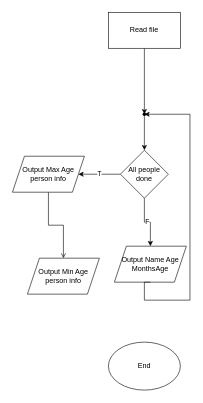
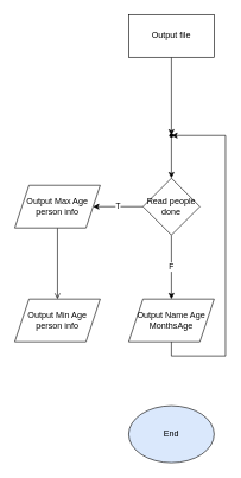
  <mxCell id="0" />
  <mxCell id="1" parent="0" />
  <mxCell id="2" value="" style="edgeStyle=orthogonalEdgeStyle;rounded=0;orthogonalLoop=1;jettySize=auto;html=1;" edge="1" parent="1" source="3" target="5"><mxGeometry relative="1" as="geometry" /></mxCell>
- <mxCell id="3" value="Read file" style="whiteSpace=wrap;html=1;" vertex="1" parent="1"><mxGeometry x="180" y="20" width="120" height="60" as="geometry" /></mxCell>
+ <mxCell id="3" value="Output file" style="whiteSpace=wrap;html=1;" vertex="1" parent="1"><mxGeometry x="180" y="20" width="120" height="60" as="geometry" /></mxCell>
  <mxCell id="4" value="" style="edgeStyle=orthogonalEdgeStyle;rounded=0;orthogonalLoop=1;jettySize=auto;html=1;" edge="1" parent="1" source="5" target="8"><mxGeometry relative="1" as="geometry" /></mxCell>
  <mxCell id="5" value="" style="shape=waypoint;sketch=0;size=6;pointerEvents=1;points=[];fillColor=default;resizable=0;rotatable=0;perimeter=centerPerimeter;snapToPoint=1;" vertex="1" parent="1"><mxGeometry x="230" y="180" width="20" height="20" as="geometry" /></mxCell>
  <mxCell id="6" value="F" style="edgeStyle=orthogonalEdgeStyle;rounded=0;orthogonalLoop=1;jettySize=auto;html=1;" edge="1" parent="1" source="8" target="9"><mxGeometry relative="1" as="geometry" /></mxCell>
  <mxCell id="7" value="T" style="edgeStyle=orthogonalEdgeStyle;rounded=0;orthogonalLoop=1;jettySize=auto;html=1;" edge="1" parent="1" source="8" target="12"><mxGeometry relative="1" as="geometry" /></mxCell>
- <mxCell id="8" value="All people done" style="rhombus;whiteSpace=wrap;html=1;sketch=0;pointerEvents=1;resizable=0;" vertex="1" parent="1"><mxGeometry x="200" y="250" width="80" height="80" as="geometry" /></mxCell>
- <mxCell id="9" value="Output Name Age MonthsAge" style="shape=parallelogram;perimeter=parallelogramPerimeter;whiteSpace=wrap;html=1;fixedSize=1;sketch=0;pointerEvents=1;resizable=0;" vertex="1" parent="1"><mxGeometry x="190" y="410" width="120" height="60" as="geometry" /></mxCell>
+ <mxCell id="8" value="Read people done" style="rhombus;whiteSpace=wrap;html=1;sketch=0;pointerEvents=1;resizable=0;" vertex="1" parent="1"><mxGeometry x="200" y="250" width="80" height="80" as="geometry" /></mxCell>
+ <mxCell id="9" value="Output Name Age MonthsAge" style="shape=parallelogram;perimeter=parallelogramPerimeter;whiteSpace=wrap;html=1;fixedSize=1;sketch=0;pointerEvents=1;resizable=0;" vertex="1" parent="1"><mxGeometry x="180" y="420" width="120" height="60" as="geometry" /></mxCell>
  <mxCell id="10" style="edgeStyle=orthogonalEdgeStyle;rounded=0;orthogonalLoop=1;jettySize=auto;html=1;exitX=0.5;exitY=1;exitDx=0;exitDy=0;entryX=0.62;entryY=0.78;entryDx=0;entryDy=0;entryPerimeter=0;" edge="1" parent="1" source="9" target="5"><mxGeometry relative="1" as="geometry"><Array as="points"><mxPoint x="240" y="500" /><mxPoint x="316" y="500" /><mxPoint x="316" y="190" /></Array></mxGeometry></mxCell>
  <mxCell id="11" value="" style="edgeStyle=orthogonalEdgeStyle;rounded=0;orthogonalLoop=1;jettySize=auto;html=1;endArrow=open;" edge="1" parent="1" source="12" target="13"><mxGeometry relative="1" as="geometry" /></mxCell>
  <mxCell id="12" value="Output Max Age person info" style="shape=parallelogram;perimeter=parallelogramPerimeter;whiteSpace=wrap;html=1;fixedSize=1;sketch=0;pointerEvents=1;resizable=0;" vertex="1" parent="1"><mxGeometry x="20" y="260" width="120" height="60" as="geometry" /></mxCell>
- <mxCell id="13" value="Output Min Age person info" style="shape=parallelogram;perimeter=parallelogramPerimeter;whiteSpace=wrap;html=1;fixedSize=1;sketch=0;pointerEvents=1;resizable=0;" vertex="1" parent="1"><mxGeometry x="45" y="430" width="120" height="60" as="geometry" /></mxCell>
- <mxCell id="14" value="End" style="ellipse;whiteSpace=wrap;html=1;" vertex="1" parent="1"><mxGeometry x="180" y="570" width="120" height="80" as="geometry" /></mxCell>
+ <mxCell id="13" value="Output Min Age person info" style="shape=parallelogram;perimeter=parallelogramPerimeter;whiteSpace=wrap;html=1;fixedSize=1;sketch=0;pointerEvents=1;resizable=0;" vertex="1" parent="1"><mxGeometry x="20" y="420" width="120" height="60" as="geometry" /></mxCell>
+ <mxCell id="14" value="End" style="ellipse;whiteSpace=wrap;html=1;fillColor=#dae8fc;" vertex="1" parent="1"><mxGeometry x="180" y="570" width="120" height="80" as="geometry" /></mxCell>
